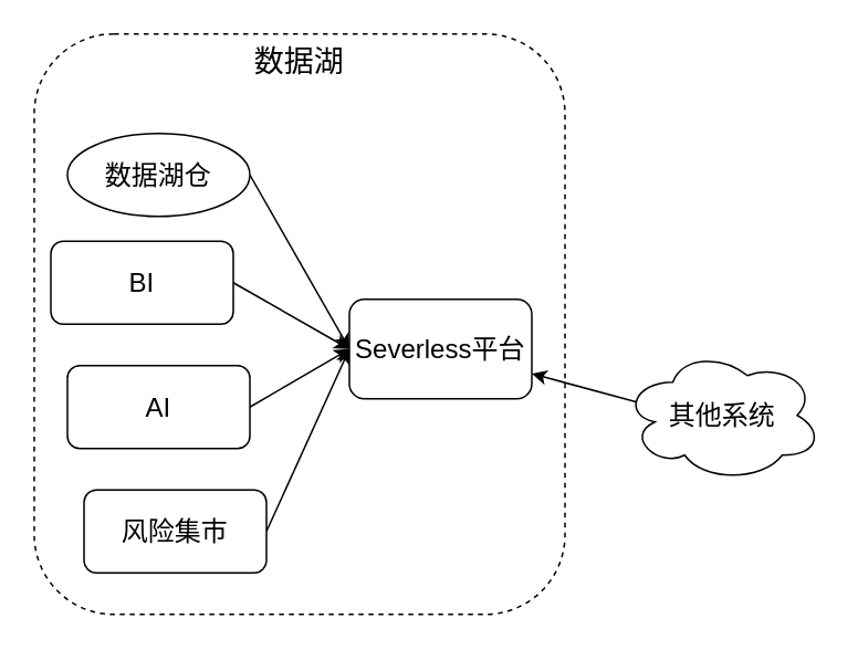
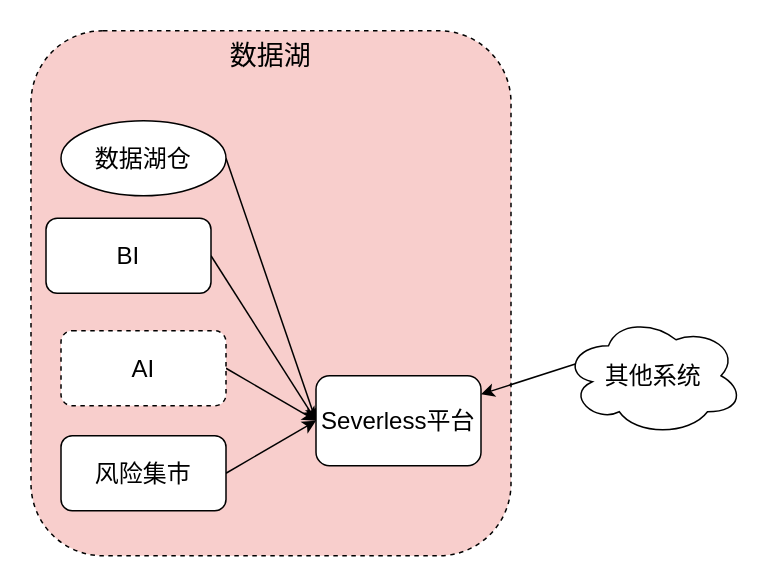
  <mxCell id="0" />
  <mxCell id="1" parent="0" />
- <mxCell id="2" value="数据湖" style="rounded=1;whiteSpace=wrap;html=1;strokeColor=default;strokeWidth=1;fontSize=18;dashed=1;verticalAlign=top;align=center;" vertex="1" parent="1"><mxGeometry x="20" y="20" width="320" height="350" as="geometry" /></mxCell>
+ <mxCell id="2" value="数据湖" style="rounded=1;whiteSpace=wrap;html=1;strokeColor=default;strokeWidth=1;fontSize=18;dashed=1;verticalAlign=top;align=center;fillColor=#f8cecc;" vertex="1" parent="1"><mxGeometry x="20" y="20" width="320" height="350" as="geometry" /></mxCell>
  <mxCell id="3" style="edgeStyle=none;rounded=0;orthogonalLoop=1;jettySize=auto;html=1;exitX=1;exitY=0.5;exitDx=0;exitDy=0;entryX=0;entryY=0.5;entryDx=0;entryDy=0;" edge="1" parent="1" source="4" target="11"><mxGeometry relative="1" as="geometry" /></mxCell>
  <mxCell id="4" value="数据湖仓" style="ellipse;whiteSpace=wrap;html=1;fontSize=16;" vertex="1" parent="1"><mxGeometry x="40" y="80" width="110" height="50" as="geometry" /></mxCell>
  <mxCell id="5" style="edgeStyle=none;rounded=0;orthogonalLoop=1;jettySize=auto;html=1;exitX=1;exitY=0.5;exitDx=0;exitDy=0;entryX=0;entryY=0.5;entryDx=0;entryDy=0;" edge="1" parent="1" source="6" target="11"><mxGeometry relative="1" as="geometry" /></mxCell>
- <mxCell id="6" value="AI" style="rounded=1;whiteSpace=wrap;html=1;fontSize=16;" vertex="1" parent="1"><mxGeometry x="40" y="220" width="110" height="50" as="geometry" /></mxCell>
+ <mxCell id="6" value="AI" style="rounded=1;whiteSpace=wrap;html=1;fontSize=16;dashed=1;" vertex="1" parent="1"><mxGeometry x="40" y="220" width="110" height="50" as="geometry" /></mxCell>
  <mxCell id="7" style="edgeStyle=none;rounded=0;orthogonalLoop=1;jettySize=auto;html=1;exitX=1;exitY=0.5;exitDx=0;exitDy=0;entryX=0;entryY=0.5;entryDx=0;entryDy=0;" edge="1" parent="1" source="8" target="11"><mxGeometry relative="1" as="geometry" /></mxCell>
  <mxCell id="8" value="BI" style="rounded=1;whiteSpace=wrap;html=1;fontSize=16;" vertex="1" parent="1"><mxGeometry x="30" y="145" width="110" height="50" as="geometry" /></mxCell>
  <mxCell id="9" style="edgeStyle=none;rounded=0;orthogonalLoop=1;jettySize=auto;html=1;exitX=1;exitY=0.5;exitDx=0;exitDy=0;entryX=0;entryY=0.5;entryDx=0;entryDy=0;" edge="1" parent="1" source="10" target="11"><mxGeometry relative="1" as="geometry" /></mxCell>
- <mxCell id="10" value="风险集市" style="rounded=1;whiteSpace=wrap;html=1;fontSize=16;" vertex="1" parent="1"><mxGeometry x="50" y="295" width="110" height="50" as="geometry" /></mxCell>
- <mxCell id="11" value="Severless平台" style="rounded=1;whiteSpace=wrap;html=1;fontSize=16;" vertex="1" parent="1"><mxGeometry x="210" y="180" width="110" height="60" as="geometry" /></mxCell>
+ <mxCell id="10" value="风险集市" style="rounded=1;whiteSpace=wrap;html=1;fontSize=16;" vertex="1" parent="1"><mxGeometry x="40" y="290" width="110" height="50" as="geometry" /></mxCell>
+ <mxCell id="11" value="Severless平台" style="rounded=1;whiteSpace=wrap;html=1;fontSize=16;" vertex="1" parent="1"><mxGeometry x="210" y="250" width="110" height="60" as="geometry" /></mxCell>
  <mxCell id="12" style="edgeStyle=none;rounded=0;orthogonalLoop=1;jettySize=auto;html=1;exitX=0.07;exitY=0.4;exitDx=0;exitDy=0;exitPerimeter=0;fontSize=16;" edge="1" parent="1" source="13" target="11"><mxGeometry relative="1" as="geometry" /></mxCell>
  <mxCell id="13" value="其他系统" style="ellipse;shape=cloud;whiteSpace=wrap;html=1;fontSize=16;" vertex="1" parent="1"><mxGeometry x="375" y="210" width="120" height="80" as="geometry" /></mxCell>
